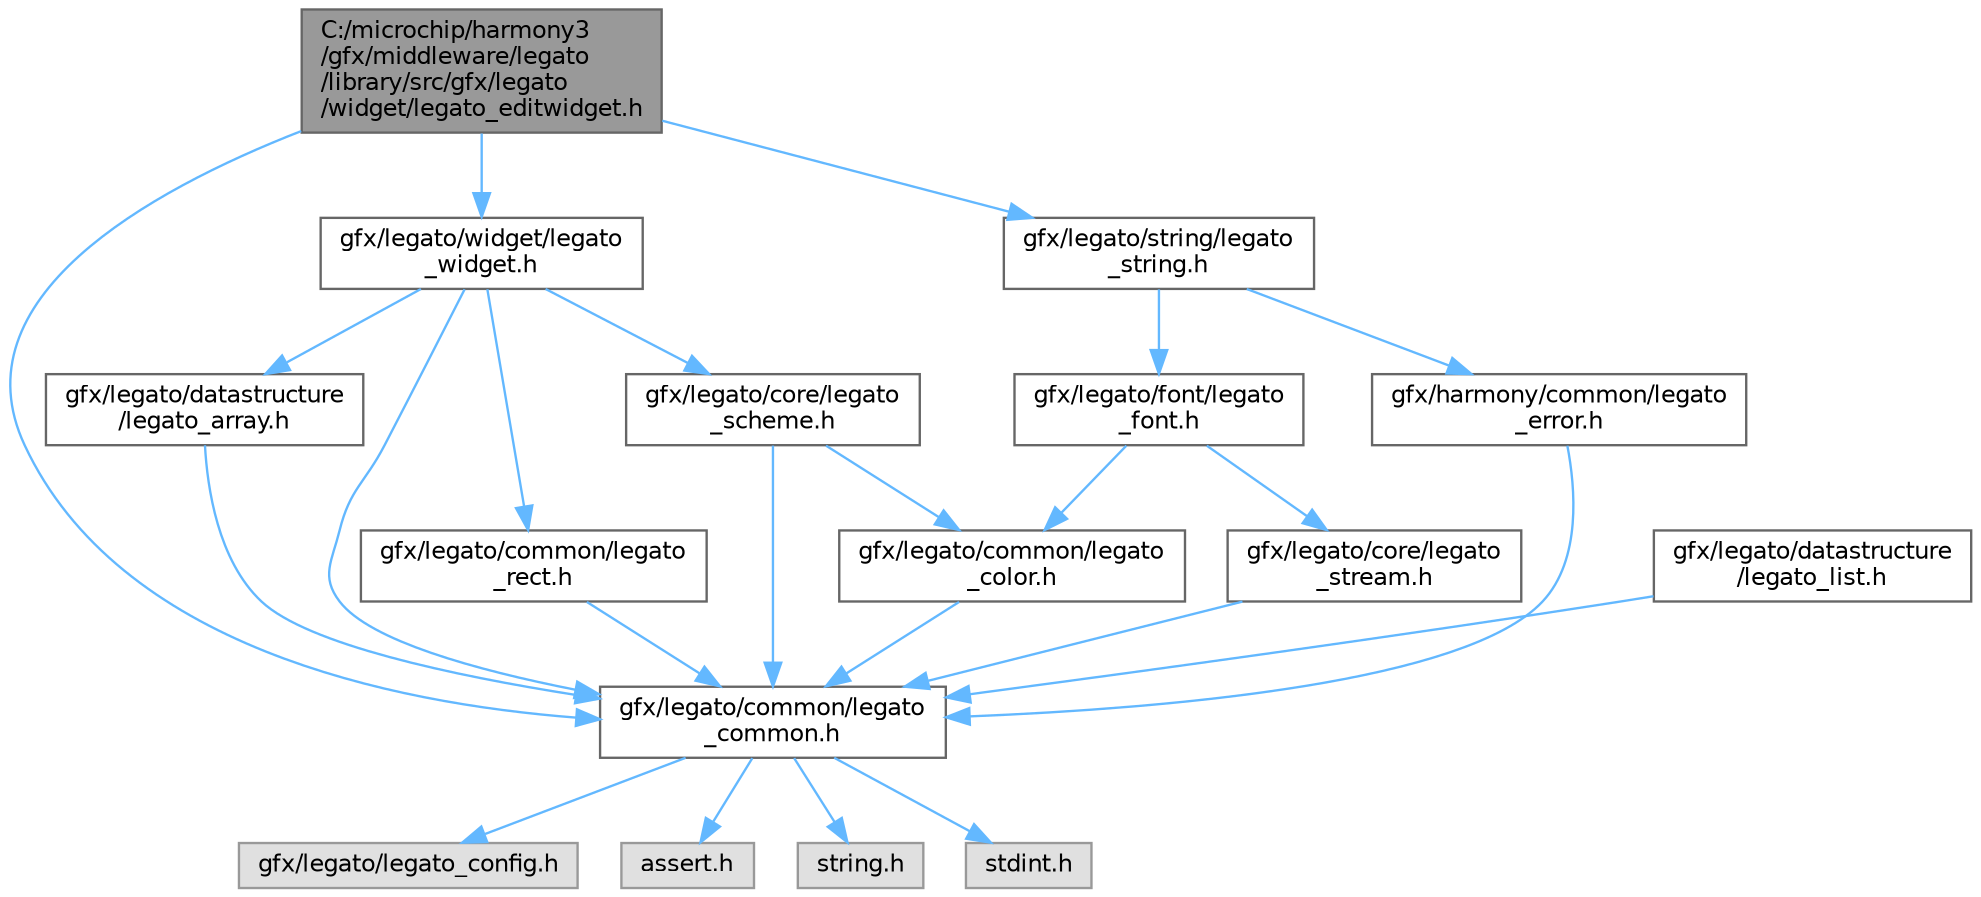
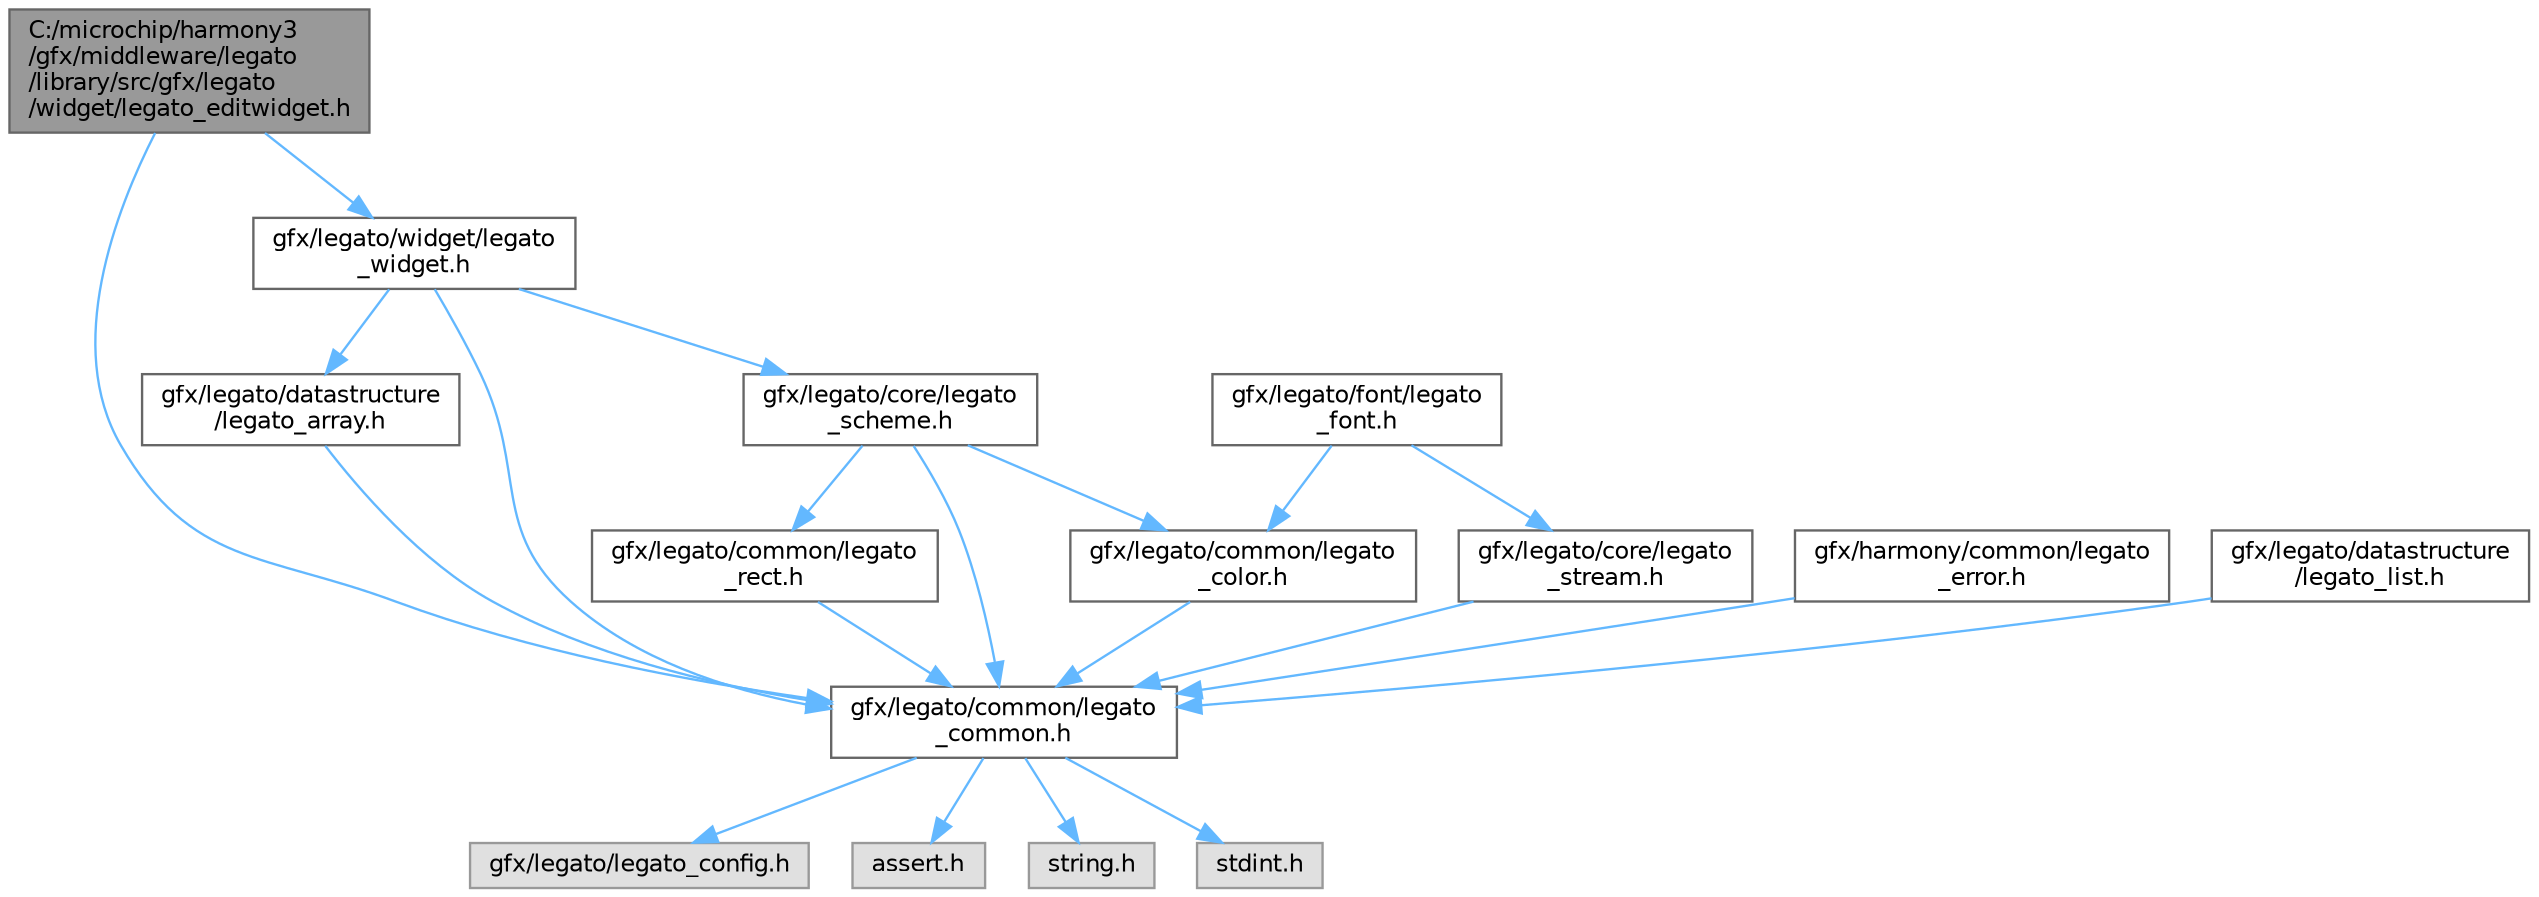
  digraph {
    node [color=grey40 fillcolor=white fontname=Helvetica fontsize=10 shape=box style=filled]
    edge [color=steelblue1 fontname=Helvetica fontsize=10 labelfontname=Helvetica labelfontsize=10 style=solid]
    n1 [color=gray40 fillcolor=grey60 fontcolor=black height=0.2 label="C:/microchip/harmony3\l/gfx/middleware/legato\l/library/src/gfx/legato\l/widget/legato_editwidget.h" width=0.4]
    n2 [height=0.2 label="gfx/legato/common/legato\l_common.h" width=0.4]
    n3 [height=0.2 label="gfx/legato/widget/legato\l_widget.h" width=0.4]
-   n4 [height=0.2 label="gfx/legato/string/legato\l_string.h" width=0.4]
    n5 [color=grey60 fillcolor="#E0E0E0" height=0.2 label="gfx/legato/legato_config.h" width=0.4]
    n6 [color=grey60 fillcolor="#E0E0E0" height=0.2 label="assert.h" width=0.4]
    n7 [color=grey60 fillcolor="#E0E0E0" height=0.2 label="string.h" width=0.4]
    n8 [color=grey60 fillcolor="#E0E0E0" height=0.2 label="stdint.h" width=0.4]
    n9 [height=0.2 label="gfx/legato/common/legato\l_rect.h" width=0.4]
    n10 [height=0.2 label="gfx/legato/core/legato\l_scheme.h" width=0.4]
    n11 [height=0.2 label="gfx/legato/datastructure\l/legato_array.h" width=0.4]
    n12 [height=0.2 label="gfx/legato/font/legato\l_font.h" width=0.4]
    n13 [height=0.2 label="gfx/harmony/common/legato\l_error.h" width=0.4]
    n14 [height=0.2 label="gfx/legato/common/legato\l_color.h" width=0.4]
    n15 [height=0.2 label="gfx/legato/datastructure\l/legato_list.h" width=0.4]
    n16 [height=0.2 label="gfx/legato/core/legato\l_stream.h" width=0.4]
    n1 -> n2
    n1 -> n3
-   n1 -> n4
    n2 -> n5
    n2 -> n6
    n2 -> n7
    n2 -> n8
    n3 -> n2
-   n3 -> n9
+   n10 -> n9
    n3 -> n10
    n3 -> n11
-   n4 -> n12
-   n4 -> n13
    n9 -> n2
    n10 -> n2
    n10 -> n14
    n11 -> n2
    n12 -> n14
    n12 -> n16
    n13 -> n2
    n14 -> n2
    n15 -> n2
    n16 -> n2
  }
